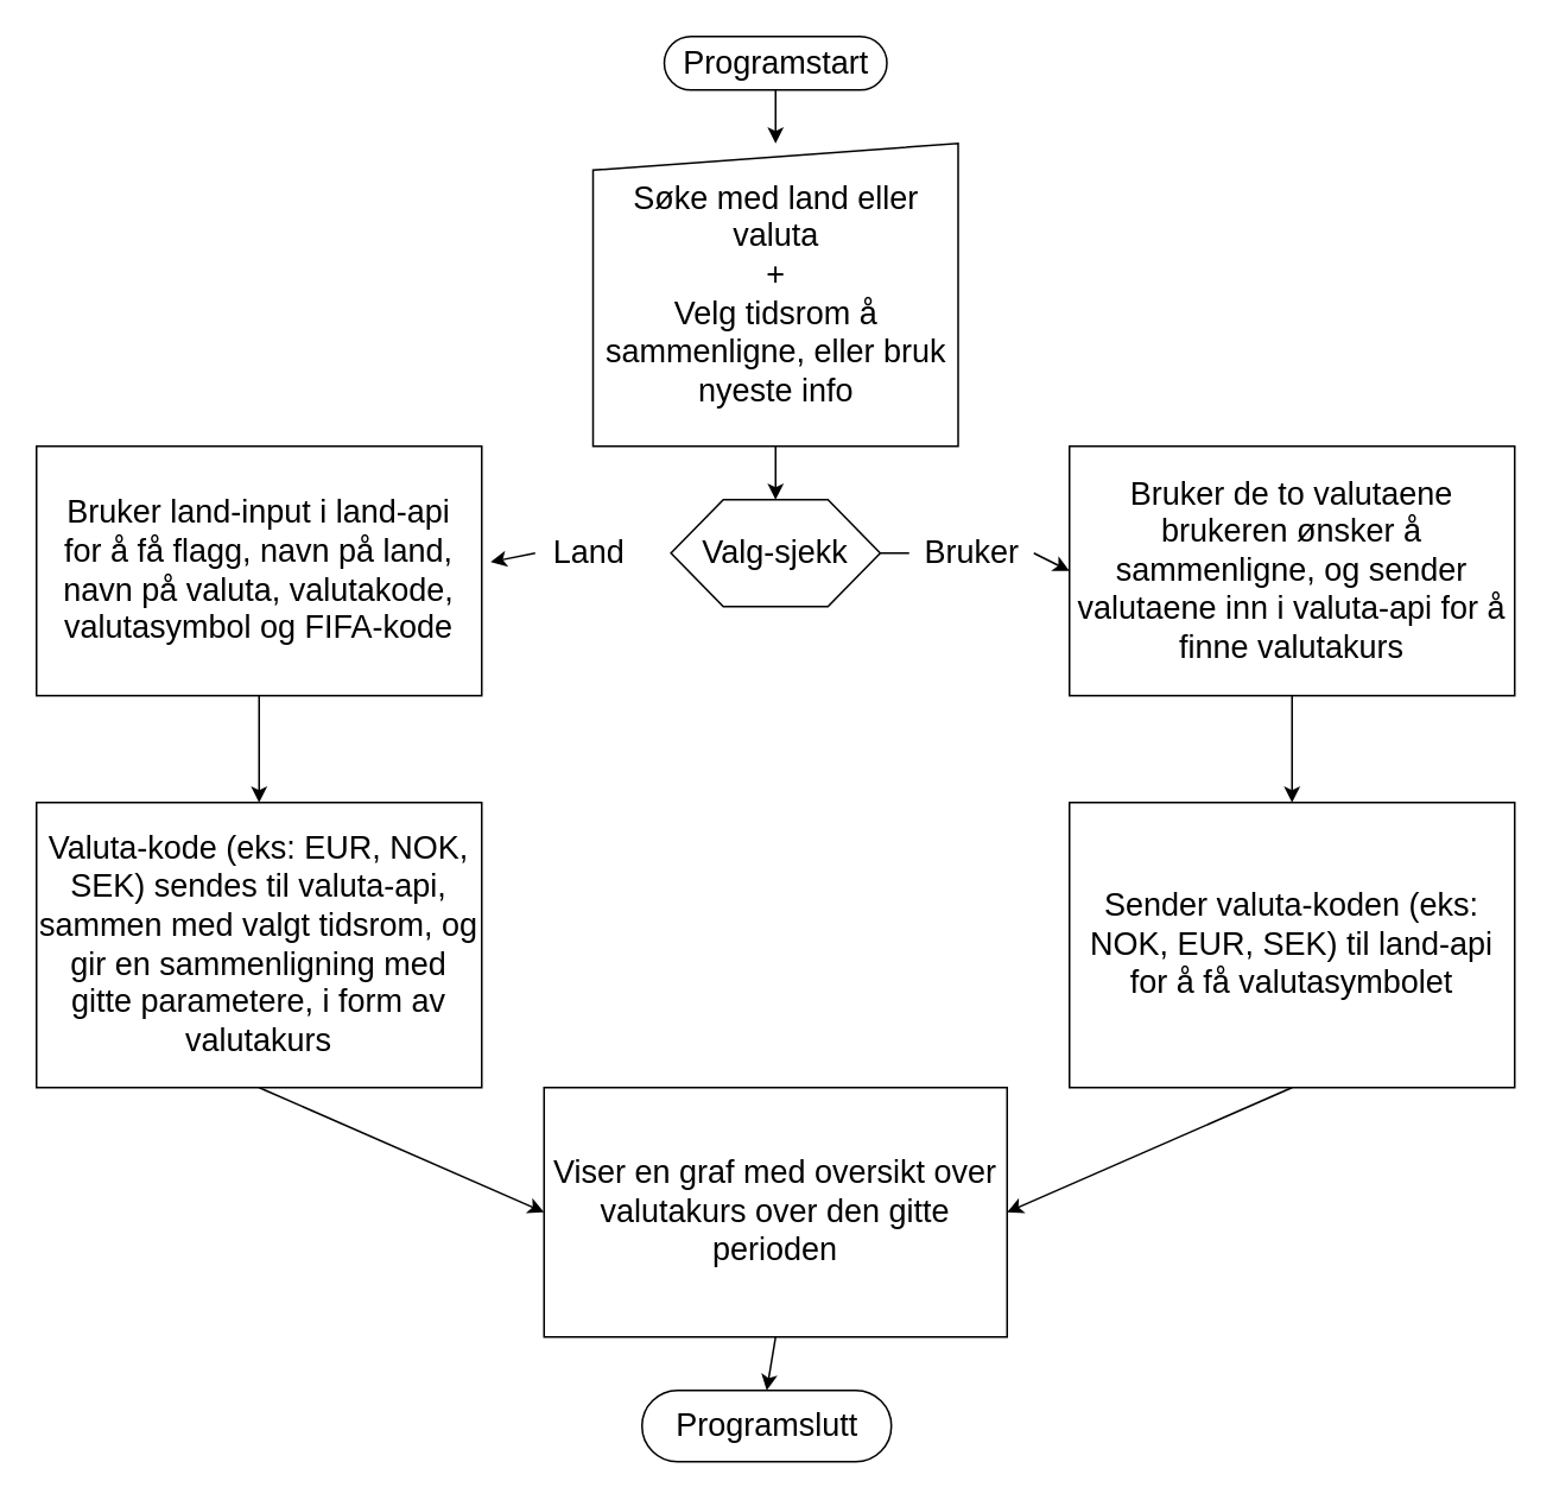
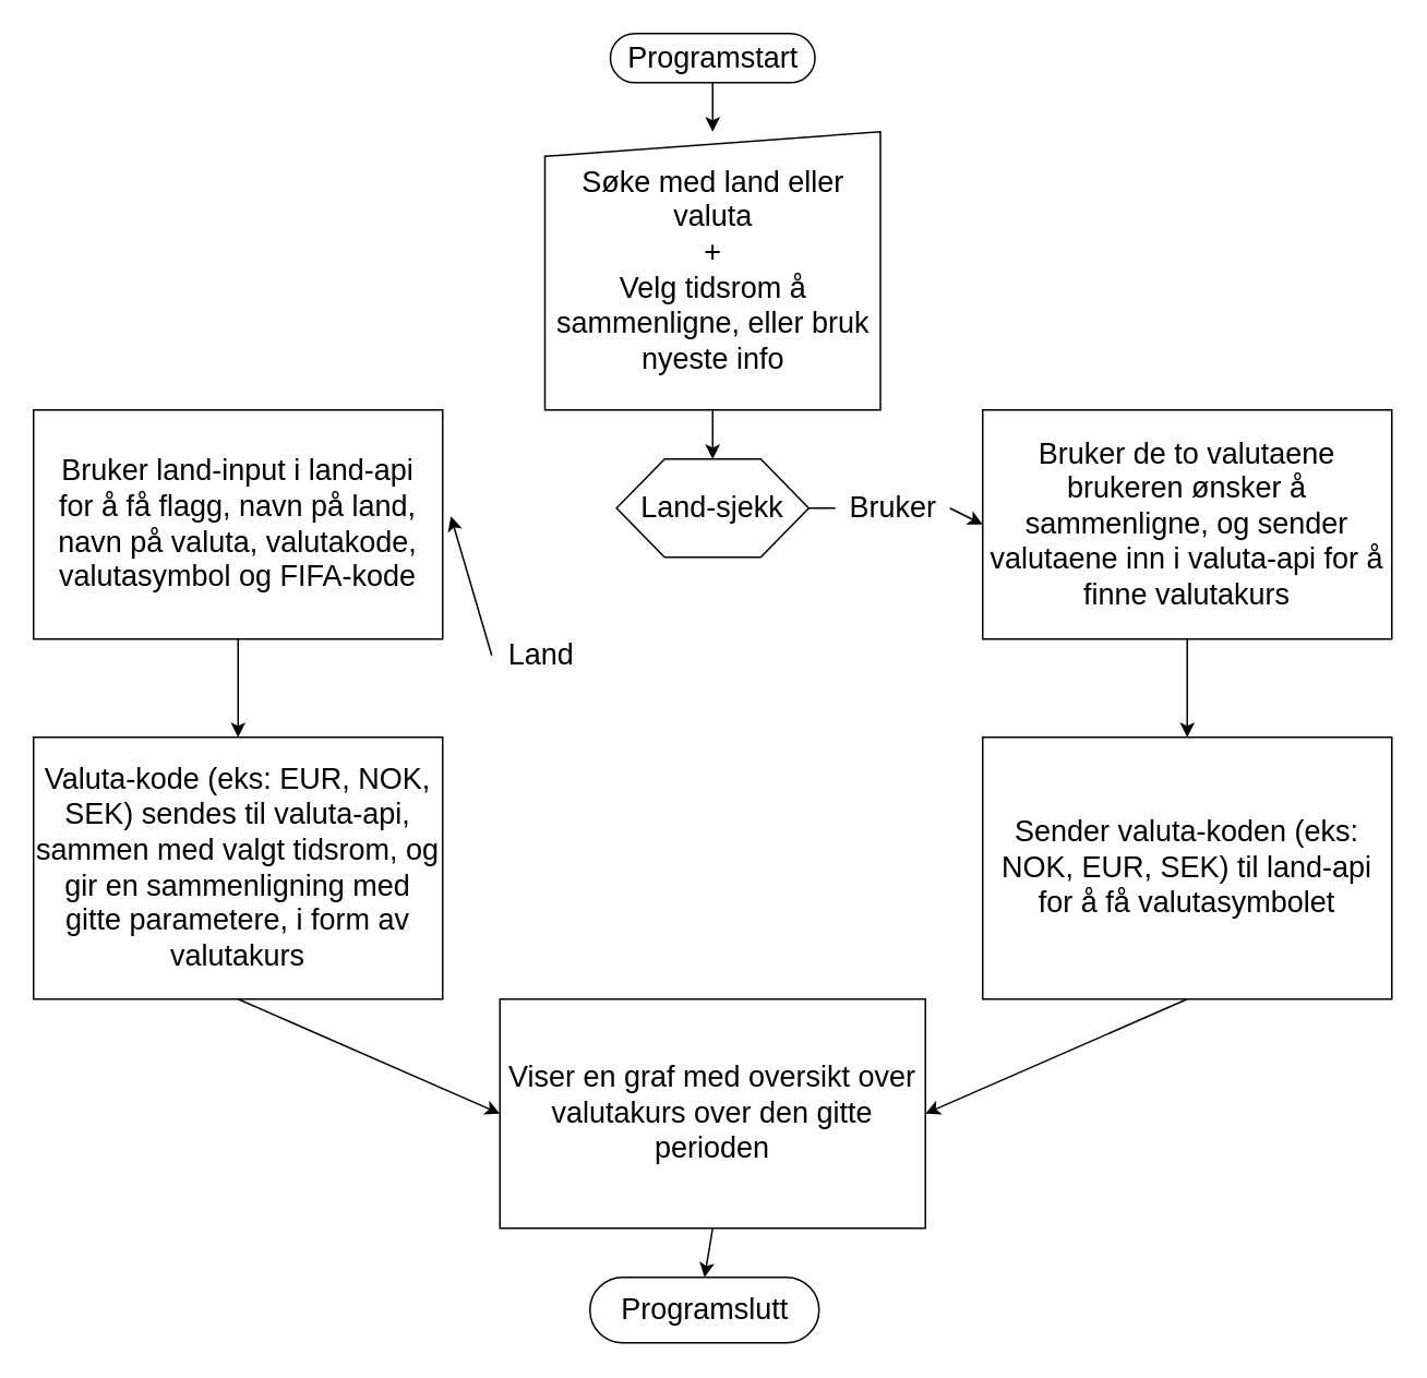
  <mxCell id="0" />
  <mxCell id="1" parent="0" />
  <mxCell id="2" value="Søke med land eller valuta&lt;br&gt;+&lt;br&gt;Velg tidsrom å sammenligne, eller bruk nyeste info" style="shape=manualInput;whiteSpace=wrap;html=1;dashed=0;size=15;fontSize=18;" parent="1" vertex="1"><mxGeometry x="332.5" y="80" width="205" height="170" as="geometry" /></mxCell>
  <mxCell id="3" value="" style="edgeStyle=none;orthogonalLoop=1;jettySize=auto;html=1;fontSize=18;exitX=0.5;exitY=1;exitDx=0;exitDy=0;entryX=0.5;entryY=0;entryDx=0;entryDy=0;" parent="1" target="2" edge="1"><mxGeometry width="100" relative="1" as="geometry"><mxPoint x="435" y="50" as="sourcePoint" /><mxPoint x="490" y="60" as="targetPoint" /><Array as="points" /></mxGeometry></mxCell>
  <mxCell id="4" value="&lt;span style=&quot;&quot;&gt;Programstart&lt;br&gt;&lt;/span&gt;" style="html=1;dashed=0;whitespace=wrap;shape=mxgraph.dfd.start;fontSize=18;" parent="1" vertex="1"><mxGeometry x="372.5" y="20" width="125" height="30" as="geometry" /></mxCell>
- <mxCell id="5" value="&lt;span style=&quot;&quot;&gt;Valg-sjekk&lt;/span&gt;" style="shape=hexagon;perimeter=hexagonPerimeter2;whiteSpace=wrap;html=1;size=0.25;fontSize=18;" parent="1" vertex="1"><mxGeometry x="376.25" y="280" width="117.5" height="60" as="geometry" /></mxCell>
+ <mxCell id="5" value="&lt;span style=&quot;&quot;&gt;Land-sjekk&lt;/span&gt;" style="shape=hexagon;perimeter=hexagonPerimeter2;whiteSpace=wrap;html=1;size=0.25;fontSize=18;" parent="1" vertex="1"><mxGeometry x="376.25" y="280" width="117.5" height="60" as="geometry" /></mxCell>
  <mxCell id="6" value="" style="edgeStyle=none;orthogonalLoop=1;jettySize=auto;html=1;fontSize=18;exitX=0.5;exitY=1;exitDx=0;exitDy=0;entryX=0.5;entryY=0;entryDx=0;entryDy=0;" parent="1" source="2" target="5" edge="1"><mxGeometry width="100" relative="1" as="geometry"><mxPoint x="510" y="270" as="sourcePoint" /><mxPoint x="610" y="270" as="targetPoint" /><Array as="points" /></mxGeometry></mxCell>
  <mxCell id="7" value="" style="edgeStyle=none;orthogonalLoop=1;jettySize=auto;html=1;fontSize=18;exitX=0;exitY=0.5;exitDx=0;exitDy=0;entryX=1;entryY=0.5;entryDx=0;entryDy=0;startArrow=none;" parent="1" source="8" edge="1"><mxGeometry width="100" relative="1" as="geometry"><mxPoint x="280" y="340" as="sourcePoint" /><mxPoint x="275" y="315" as="targetPoint" /><Array as="points" /></mxGeometry></mxCell>
- <mxCell id="8" value="Land" style="text;html=1;align=center;verticalAlign=middle;resizable=0;points=[];autosize=1;strokeColor=none;fillColor=none;fontSize=18;" parent="1" vertex="1"><mxGeometry x="300" y="290" width="60" height="40" as="geometry" /></mxCell>
+ <mxCell id="8" value="Land" style="text;html=1;align=center;verticalAlign=middle;resizable=0;points=[];autosize=1;strokeColor=none;fillColor=none;fontSize=18;" parent="1" vertex="1"><mxGeometry x="300" y="380" width="60" height="40" as="geometry" /></mxCell>
  <mxCell id="9" value="&lt;span style=&quot;&quot;&gt;Bruker land-input i land-api for å få flagg, navn på land, navn på valuta, valutakode, valutasymbol og FIFA-kode&lt;/span&gt;" style="html=1;dashed=0;whitespace=wrap;fontSize=18;whiteSpace=wrap;spacingLeft=6;spacingRight=6;" parent="1" vertex="1"><mxGeometry x="20" y="250" width="250" height="140" as="geometry" /></mxCell>
  <mxCell id="10" value="Valuta-kode (eks: EUR, NOK, SEK) sendes til valuta-api, sammen med valgt tidsrom, og gir en sammenligning med gitte parametere, i form av valutakurs" style="whiteSpace=wrap;html=1;fontSize=18;" parent="1" vertex="1"><mxGeometry x="20" y="450" width="250" height="160" as="geometry" /></mxCell>
  <mxCell id="11" value="" style="edgeStyle=none;orthogonalLoop=1;jettySize=auto;html=1;fontSize=18;entryX=0.5;entryY=0;entryDx=0;entryDy=0;exitX=0.5;exitY=1;exitDx=0;exitDy=0;" parent="1" source="9" target="10" edge="1"><mxGeometry width="100" relative="1" as="geometry"><mxPoint x="210" y="600" as="sourcePoint" /><mxPoint x="310" y="600" as="targetPoint" /><Array as="points" /></mxGeometry></mxCell>
  <mxCell id="12" value="Bruker de to valutaene brukeren ønsker å sammenligne, og sender valutaene inn i valuta-api for å finne valutakurs" style="html=1;dashed=0;whitespace=wrap;fontSize=18;whiteSpace=wrap;" parent="1" vertex="1"><mxGeometry x="600" y="250" width="250" height="140" as="geometry" /></mxCell>
  <mxCell id="13" value="" style="edgeStyle=none;orthogonalLoop=1;jettySize=auto;html=1;fontSize=18;exitX=1;exitY=0.5;exitDx=0;exitDy=0;entryX=0;entryY=0.5;entryDx=0;entryDy=0;startArrow=none;" parent="1" source="15" target="12" edge="1"><mxGeometry width="100" relative="1" as="geometry"><mxPoint x="430" y="440" as="sourcePoint" /><mxPoint x="530" y="440" as="targetPoint" /><Array as="points" /></mxGeometry></mxCell>
  <mxCell id="14" value="" style="edgeStyle=none;orthogonalLoop=1;jettySize=auto;html=1;fontSize=18;exitX=1;exitY=0.5;exitDx=0;exitDy=0;entryX=0;entryY=0.5;entryDx=0;entryDy=0;endArrow=none;" parent="1" source="5" target="15" edge="1"><mxGeometry width="100" relative="1" as="geometry"><mxPoint x="493.75" y="310" as="sourcePoint" /><mxPoint x="590" y="320" as="targetPoint" /><Array as="points" /></mxGeometry></mxCell>
  <mxCell id="15" value="Bruker" style="text;html=1;align=center;verticalAlign=middle;resizable=0;points=[];autosize=1;strokeColor=none;fillColor=none;fontSize=18;" parent="1" vertex="1"><mxGeometry x="510" y="290" width="70" height="40" as="geometry" /></mxCell>
  <mxCell id="16" value="Sender valuta-koden (eks: NOK, EUR, SEK) til land-api for å få valutasymbolet" style="whiteSpace=wrap;html=1;fontSize=18;" parent="1" vertex="1"><mxGeometry x="600" y="450" width="250" height="160" as="geometry" /></mxCell>
  <mxCell id="17" value="" style="edgeStyle=none;orthogonalLoop=1;jettySize=auto;html=1;fontSize=18;exitX=0.5;exitY=1;exitDx=0;exitDy=0;entryX=0.5;entryY=0;entryDx=0;entryDy=0;" parent="1" source="12" target="16" edge="1"><mxGeometry width="100" relative="1" as="geometry"><mxPoint x="560" y="640" as="sourcePoint" /><mxPoint x="660" y="640" as="targetPoint" /><Array as="points" /></mxGeometry></mxCell>
  <mxCell id="18" value="Viser en graf med oversikt over valutakurs over den gitte perioden" style="whiteSpace=wrap;html=1;fontSize=18;" parent="1" vertex="1"><mxGeometry x="305" y="610" width="260" height="140" as="geometry" /></mxCell>
  <mxCell id="19" value="" style="edgeStyle=none;orthogonalLoop=1;jettySize=auto;html=1;fontSize=18;exitX=0.5;exitY=1;exitDx=0;exitDy=0;entryX=0;entryY=0.5;entryDx=0;entryDy=0;" parent="1" source="10" target="18" edge="1"><mxGeometry width="100" relative="1" as="geometry"><mxPoint x="350" y="570" as="sourcePoint" /><mxPoint x="145" y="760" as="targetPoint" /><Array as="points" /></mxGeometry></mxCell>
  <mxCell id="20" value="" style="edgeStyle=none;orthogonalLoop=1;jettySize=auto;html=1;fontSize=18;exitX=0.5;exitY=1;exitDx=0;exitDy=0;entryX=1;entryY=0.5;entryDx=0;entryDy=0;" parent="1" source="16" target="18" edge="1"><mxGeometry width="100" relative="1" as="geometry"><mxPoint x="660" y="690" as="sourcePoint" /><mxPoint x="760" y="690" as="targetPoint" /><Array as="points" /></mxGeometry></mxCell>
  <mxCell id="21" value="Programslutt" style="html=1;dashed=0;whitespace=wrap;shape=mxgraph.dfd.start;fontSize=18;" parent="1" vertex="1"><mxGeometry x="360" y="780" width="140" height="40" as="geometry" /></mxCell>
  <mxCell id="22" value="" style="edgeStyle=none;orthogonalLoop=1;jettySize=auto;html=1;fontSize=18;exitX=0.5;exitY=1;exitDx=0;exitDy=0;entryX=0.5;entryY=0.5;entryDx=0;entryDy=-20;entryPerimeter=0;" parent="1" source="18" target="21" edge="1"><mxGeometry width="100" relative="1" as="geometry"><mxPoint x="500" y="780" as="sourcePoint" /><mxPoint x="600" y="780" as="targetPoint" /><Array as="points" /></mxGeometry></mxCell>
